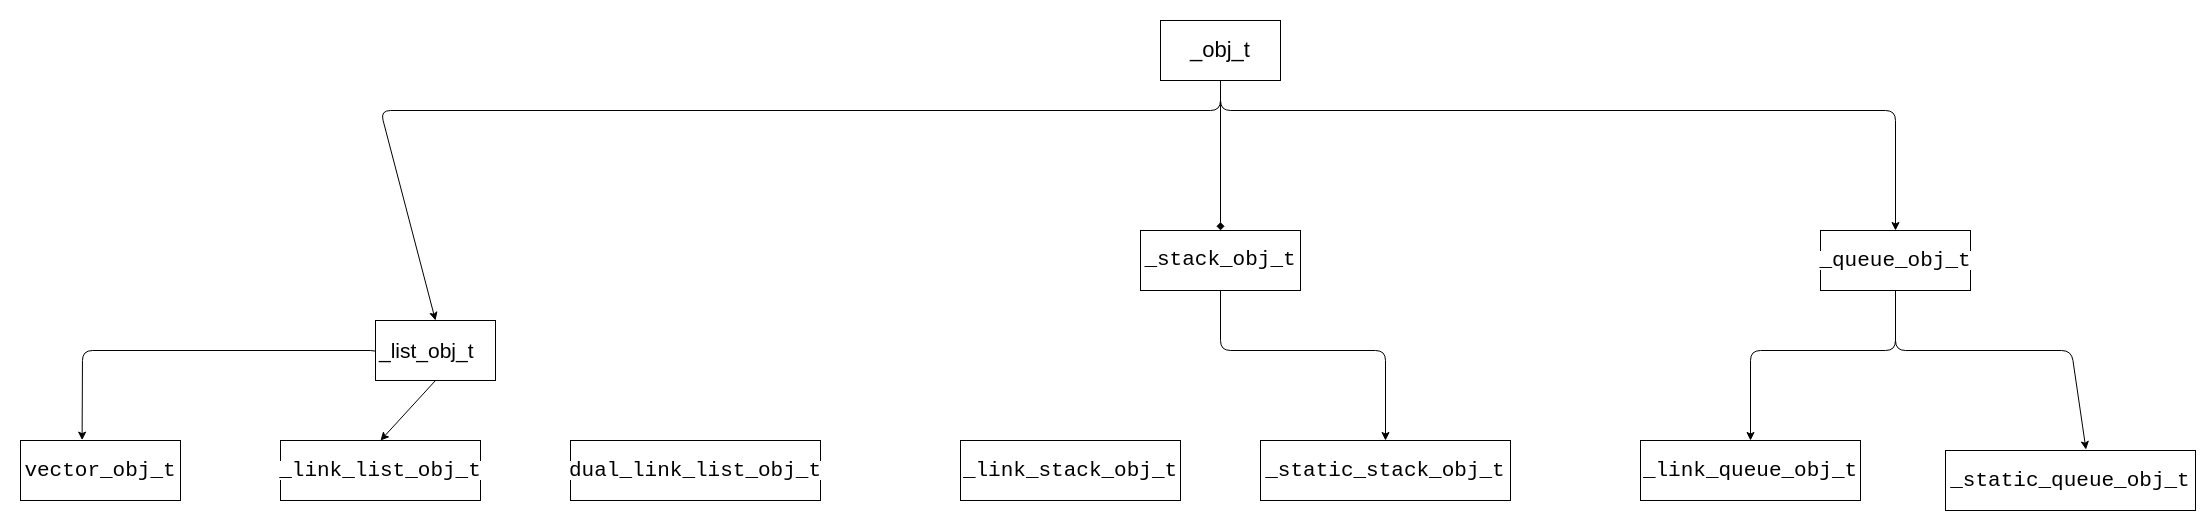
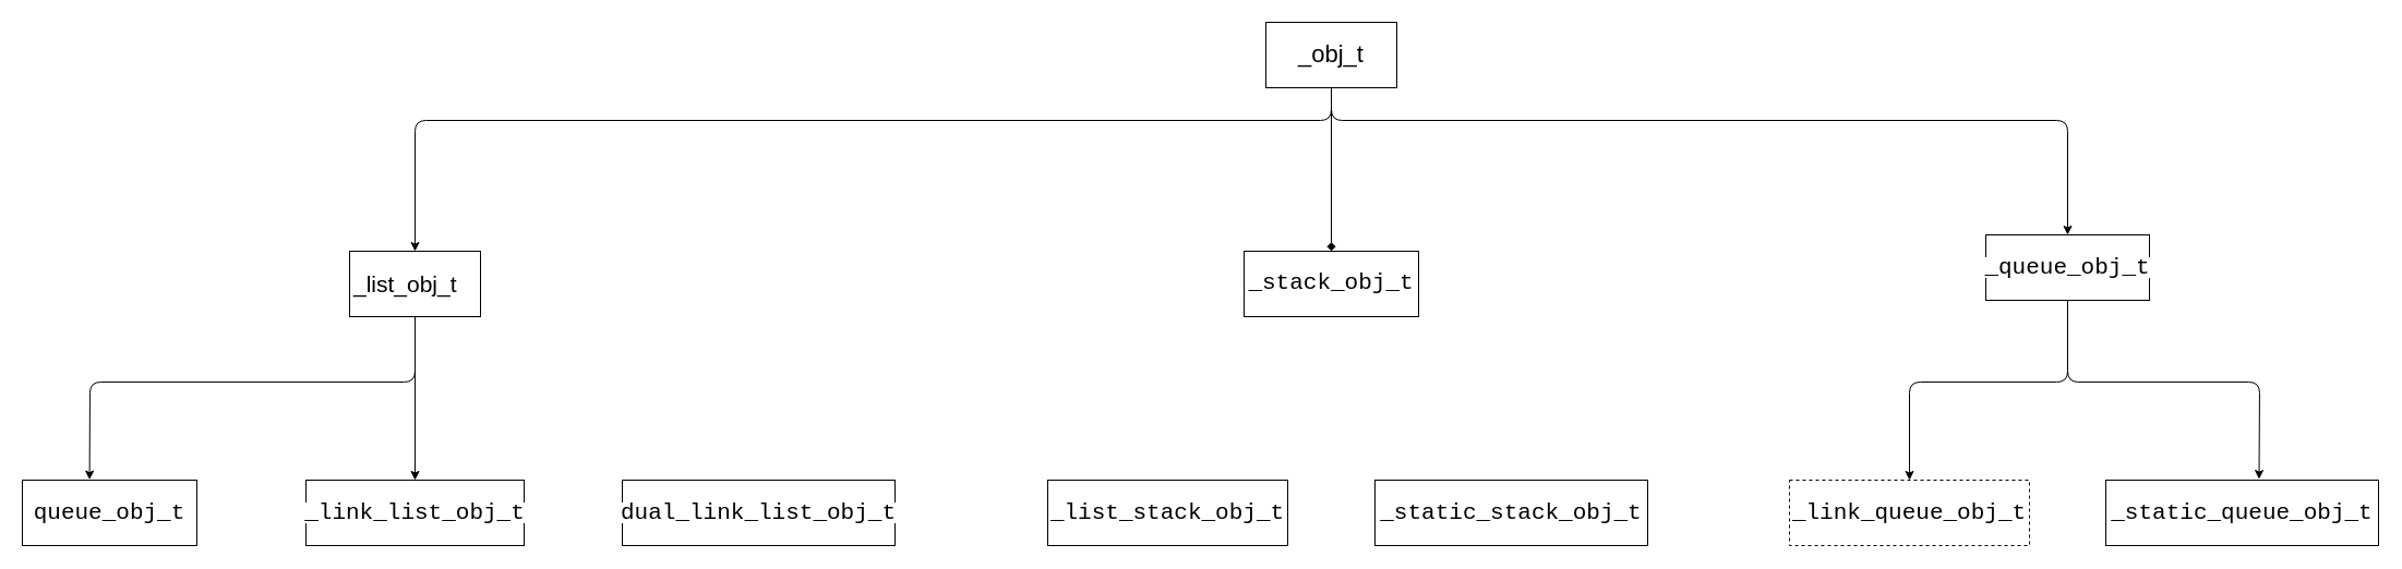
  <mxCell id="0" />
  <mxCell id="1" parent="0" />
  <mxCell id="2" style="edgeStyle=none;html=1;exitX=0.5;exitY=1;exitDx=0;exitDy=0;entryX=0.5;entryY=0;entryDx=0;entryDy=0;fontSize=21;fontColor=#000000;endArrow=diamond;" edge="1" parent="1" source="5" target="10"><mxGeometry relative="1" as="geometry" /></mxCell>
  <mxCell id="3" style="edgeStyle=none;html=1;exitX=0.5;exitY=1;exitDx=0;exitDy=0;entryX=0.5;entryY=0;entryDx=0;entryDy=0;fontSize=21;fontColor=#000000;" edge="1" parent="1" source="5" target="8"><mxGeometry relative="1" as="geometry"><Array as="points"><mxPoint x="1220" y="110" /><mxPoint x="380" y="110" /></Array></mxGeometry></mxCell>
  <mxCell id="4" style="edgeStyle=none;html=1;exitX=0.5;exitY=1;exitDx=0;exitDy=0;entryX=0.5;entryY=0;entryDx=0;entryDy=0;fontSize=21;fontColor=#000000;" edge="1" parent="1" source="5" target="13"><mxGeometry relative="1" as="geometry"><Array as="points"><mxPoint x="1220" y="110" /><mxPoint x="1895" y="110" /></Array></mxGeometry></mxCell>
  <mxCell id="5" value="&lt;span style=&quot;font-size: 22px&quot;&gt;_obj_t&lt;/span&gt;" style="whiteSpace=wrap;html=1;" vertex="1" parent="1"><mxGeometry x="1160" y="20" width="120" height="60" as="geometry" /></mxCell>
  <mxCell id="6" style="edgeStyle=none;html=1;exitX=0.5;exitY=1;exitDx=0;exitDy=0;entryX=0.5;entryY=0;entryDx=0;entryDy=0;fontSize=21;fontColor=#000000;" edge="1" parent="1" source="8" target="15"><mxGeometry relative="1" as="geometry" /></mxCell>
  <mxCell id="7" style="edgeStyle=none;html=1;exitX=0.5;exitY=1;exitDx=0;exitDy=0;entryX=0.385;entryY=-0.006;entryDx=0;entryDy=0;entryPerimeter=0;fontSize=21;fontColor=#000000;" edge="1" parent="1" source="8" target="14"><mxGeometry relative="1" as="geometry"><Array as="points"><mxPoint x="380" y="350" /><mxPoint x="82" y="350" /></Array></mxGeometry></mxCell>
- <mxCell id="8" value="&lt;span style=&quot;font-size: 21px&quot;&gt;_list_obj_t&amp;nbsp; &amp;nbsp;&lt;/span&gt;" style="whiteSpace=wrap;html=1;" vertex="1" parent="1"><mxGeometry x="375" y="320" width="120" height="60" as="geometry" /></mxCell>
- <mxCell id="9" style="edgeStyle=none;html=1;exitX=0.5;exitY=1;exitDx=0;exitDy=0;entryX=0.5;entryY=0;entryDx=0;entryDy=0;fontSize=21;fontColor=#000000;" edge="1" parent="1" source="10" target="18"><mxGeometry relative="1" as="geometry"><Array as="points"><mxPoint x="1220" y="350" /><mxPoint x="1385" y="350" /></Array></mxGeometry></mxCell>
+ <mxCell id="8" value="&lt;span style=&quot;font-size: 21px&quot;&gt;_list_obj_t&amp;nbsp; &amp;nbsp;&lt;/span&gt;" style="whiteSpace=wrap;html=1;" vertex="1" parent="1"><mxGeometry x="320" y="230" width="120" height="60" as="geometry" /></mxCell>
  <mxCell id="10" value="&lt;div style=&quot;background-color: rgb(255 , 255 , 255) ; font-family: &amp;#34;consolas&amp;#34; , &amp;#34;courier new&amp;#34; , monospace ; line-height: 19px&quot;&gt;&lt;font style=&quot;font-size: 21px&quot;&gt;_stack_obj_t&lt;/font&gt;&lt;/div&gt;" style="whiteSpace=wrap;html=1;" vertex="1" parent="1"><mxGeometry x="1140" y="230" width="160" height="60" as="geometry" /></mxCell>
  <mxCell id="11" style="edgeStyle=none;html=1;exitX=0.5;exitY=1;exitDx=0;exitDy=0;entryX=0.5;entryY=0;entryDx=0;entryDy=0;fontSize=21;fontColor=#000000;" edge="1" parent="1" source="13" target="19"><mxGeometry relative="1" as="geometry"><Array as="points"><mxPoint x="1895" y="350" /><mxPoint x="1750" y="350" /></Array></mxGeometry></mxCell>
  <mxCell id="12" style="edgeStyle=none;html=1;exitX=0.5;exitY=1;exitDx=0;exitDy=0;entryX=0.562;entryY=-0.015;entryDx=0;entryDy=0;entryPerimeter=0;fontSize=21;fontColor=#000000;" edge="1" parent="1" source="13" target="20"><mxGeometry relative="1" as="geometry"><Array as="points"><mxPoint x="1895" y="350" /><mxPoint x="2071" y="350" /></Array></mxGeometry></mxCell>
- <mxCell id="13" value="&lt;div style=&quot;background-color: rgb(255 , 255 , 255) ; font-family: &amp;#34;consolas&amp;#34; , &amp;#34;courier new&amp;#34; , monospace ; line-height: 19px&quot;&gt;&lt;font style=&quot;font-size: 21px&quot;&gt;_queue_obj_t&lt;/font&gt;&lt;/div&gt;" style="whiteSpace=wrap;html=1;fontSize=21;fontColor=#000000;" vertex="1" parent="1"><mxGeometry x="1820" y="230" width="150" height="60" as="geometry" /></mxCell>
- <mxCell id="14" value="&lt;div style=&quot;background-color: rgb(255 , 255 , 255) ; font-family: &amp;#34;consolas&amp;#34; , &amp;#34;courier new&amp;#34; , monospace ; line-height: 19px&quot;&gt;&lt;font style=&quot;font-size: 21px&quot;&gt;vector_obj_t&lt;/font&gt;&lt;/div&gt;" style="whiteSpace=wrap;html=1;fontSize=21;fontColor=#000000;" vertex="1" parent="1"><mxGeometry x="20" y="440" width="160" height="60" as="geometry" /></mxCell>
+ <mxCell id="13" value="&lt;div style=&quot;background-color: rgb(255 , 255 , 255) ; font-family: &amp;#34;consolas&amp;#34; , &amp;#34;courier new&amp;#34; , monospace ; line-height: 19px&quot;&gt;&lt;font style=&quot;font-size: 21px&quot;&gt;_queue_obj_t&lt;/font&gt;&lt;/div&gt;" style="whiteSpace=wrap;html=1;fontSize=21;fontColor=#000000;" vertex="1" parent="1"><mxGeometry x="1820" y="215" width="150" height="60" as="geometry" /></mxCell>
+ <mxCell id="14" value="&lt;div style=&quot;background-color: rgb(255 , 255 , 255) ; font-family: &amp;#34;consolas&amp;#34; , &amp;#34;courier new&amp;#34; , monospace ; line-height: 19px&quot;&gt;&lt;font style=&quot;font-size: 21px&quot;&gt;queue_obj_t&lt;/font&gt;&lt;/div&gt;" style="whiteSpace=wrap;html=1;fontSize=21;fontColor=#000000;" vertex="1" parent="1"><mxGeometry x="20" y="440" width="160" height="60" as="geometry" /></mxCell>
  <mxCell id="15" value="&lt;div style=&quot;background-color: rgb(255 , 255 , 255) ; font-family: &amp;#34;consolas&amp;#34; , &amp;#34;courier new&amp;#34; , monospace ; line-height: 19px&quot;&gt;&lt;font style=&quot;font-size: 21px&quot;&gt;_link_list_obj_t&lt;/font&gt;&lt;/div&gt;" style="whiteSpace=wrap;html=1;fontSize=21;fontColor=#000000;" vertex="1" parent="1"><mxGeometry x="280" y="440" width="200" height="60" as="geometry" /></mxCell>
  <mxCell id="16" value="&lt;div style=&quot;background-color: rgb(255 , 255 , 255) ; font-family: &amp;#34;consolas&amp;#34; , &amp;#34;courier new&amp;#34; , monospace ; line-height: 19px&quot;&gt;&lt;font style=&quot;font-size: 21px&quot;&gt;dual_link_list_obj_t&lt;/font&gt;&lt;/div&gt;" style="whiteSpace=wrap;html=1;fontSize=21;fontColor=#000000;" vertex="1" parent="1"><mxGeometry x="570" y="440" width="250" height="60" as="geometry" /></mxCell>
- <mxCell id="17" value="&lt;div style=&quot;background-color: rgb(255 , 255 , 255) ; font-family: &amp;#34;consolas&amp;#34; , &amp;#34;courier new&amp;#34; , monospace ; line-height: 19px&quot;&gt;&lt;font style=&quot;font-size: 21px&quot;&gt;_link_stack_obj_t&lt;/font&gt;&lt;/div&gt;" style="whiteSpace=wrap;html=1;fontSize=21;fontColor=#000000;strokeColor=#000000;" vertex="1" parent="1"><mxGeometry x="960" y="440" width="220" height="60" as="geometry" /></mxCell>
+ <mxCell id="17" value="&lt;div style=&quot;background-color: rgb(255 , 255 , 255) ; font-family: &amp;#34;consolas&amp;#34; , &amp;#34;courier new&amp;#34; , monospace ; line-height: 19px&quot;&gt;&lt;font style=&quot;font-size: 21px&quot;&gt;_list_stack_obj_t&lt;/font&gt;&lt;/div&gt;" style="whiteSpace=wrap;html=1;fontSize=21;fontColor=#000000;strokeColor=#000000;" vertex="1" parent="1"><mxGeometry x="960" y="440" width="220" height="60" as="geometry" /></mxCell>
  <mxCell id="18" value="&lt;div style=&quot;background-color: rgb(255 , 255 , 255) ; font-family: &amp;#34;consolas&amp;#34; , &amp;#34;courier new&amp;#34; , monospace ; line-height: 19px&quot;&gt;&lt;font style=&quot;font-size: 21px&quot;&gt;_static_stack_obj_t&lt;/font&gt;&lt;/div&gt;" style="whiteSpace=wrap;html=1;fontSize=21;fontColor=#000000;" vertex="1" parent="1"><mxGeometry x="1260" y="440" width="250" height="60" as="geometry" /></mxCell>
- <mxCell id="19" value="&lt;div style=&quot;background-color: rgb(255 , 255 , 255) ; font-family: &amp;#34;consolas&amp;#34; , &amp;#34;courier new&amp;#34; , monospace ; line-height: 19px&quot;&gt;&lt;font style=&quot;font-size: 21px&quot;&gt;_link_queue_obj_t&lt;/font&gt;&lt;/div&gt;" style="whiteSpace=wrap;html=1;fontSize=21;fontColor=#000000;strokeColor=#000000;" vertex="1" parent="1"><mxGeometry x="1640" y="440" width="220" height="60" as="geometry" /></mxCell>
- <mxCell id="20" value="&lt;div style=&quot;background-color: rgb(255 , 255 , 255) ; font-family: &amp;#34;consolas&amp;#34; , &amp;#34;courier new&amp;#34; , monospace ; line-height: 19px&quot;&gt;&lt;font style=&quot;font-size: 21px&quot;&gt;_static_queue_obj_t&lt;/font&gt;&lt;/div&gt;" style="whiteSpace=wrap;html=1;fontSize=21;fontColor=#000000;" vertex="1" parent="1"><mxGeometry x="1945" y="450" width="250" height="60" as="geometry" /></mxCell>
+ <mxCell id="19" value="&lt;div style=&quot;background-color: rgb(255 , 255 , 255) ; font-family: &amp;#34;consolas&amp;#34; , &amp;#34;courier new&amp;#34; , monospace ; line-height: 19px&quot;&gt;&lt;font style=&quot;font-size: 21px&quot;&gt;_link_queue_obj_t&lt;/font&gt;&lt;/div&gt;" style="whiteSpace=wrap;html=1;fontSize=21;fontColor=#000000;strokeColor=#000000;dashed=1;" vertex="1" parent="1"><mxGeometry x="1640" y="440" width="220" height="60" as="geometry" /></mxCell>
+ <mxCell id="20" value="&lt;div style=&quot;background-color: rgb(255 , 255 , 255) ; font-family: &amp;#34;consolas&amp;#34; , &amp;#34;courier new&amp;#34; , monospace ; line-height: 19px&quot;&gt;&lt;font style=&quot;font-size: 21px&quot;&gt;_static_queue_obj_t&lt;/font&gt;&lt;/div&gt;" style="whiteSpace=wrap;html=1;fontSize=21;fontColor=#000000;" vertex="1" parent="1"><mxGeometry x="1930" y="440" width="250" height="60" as="geometry" /></mxCell>
